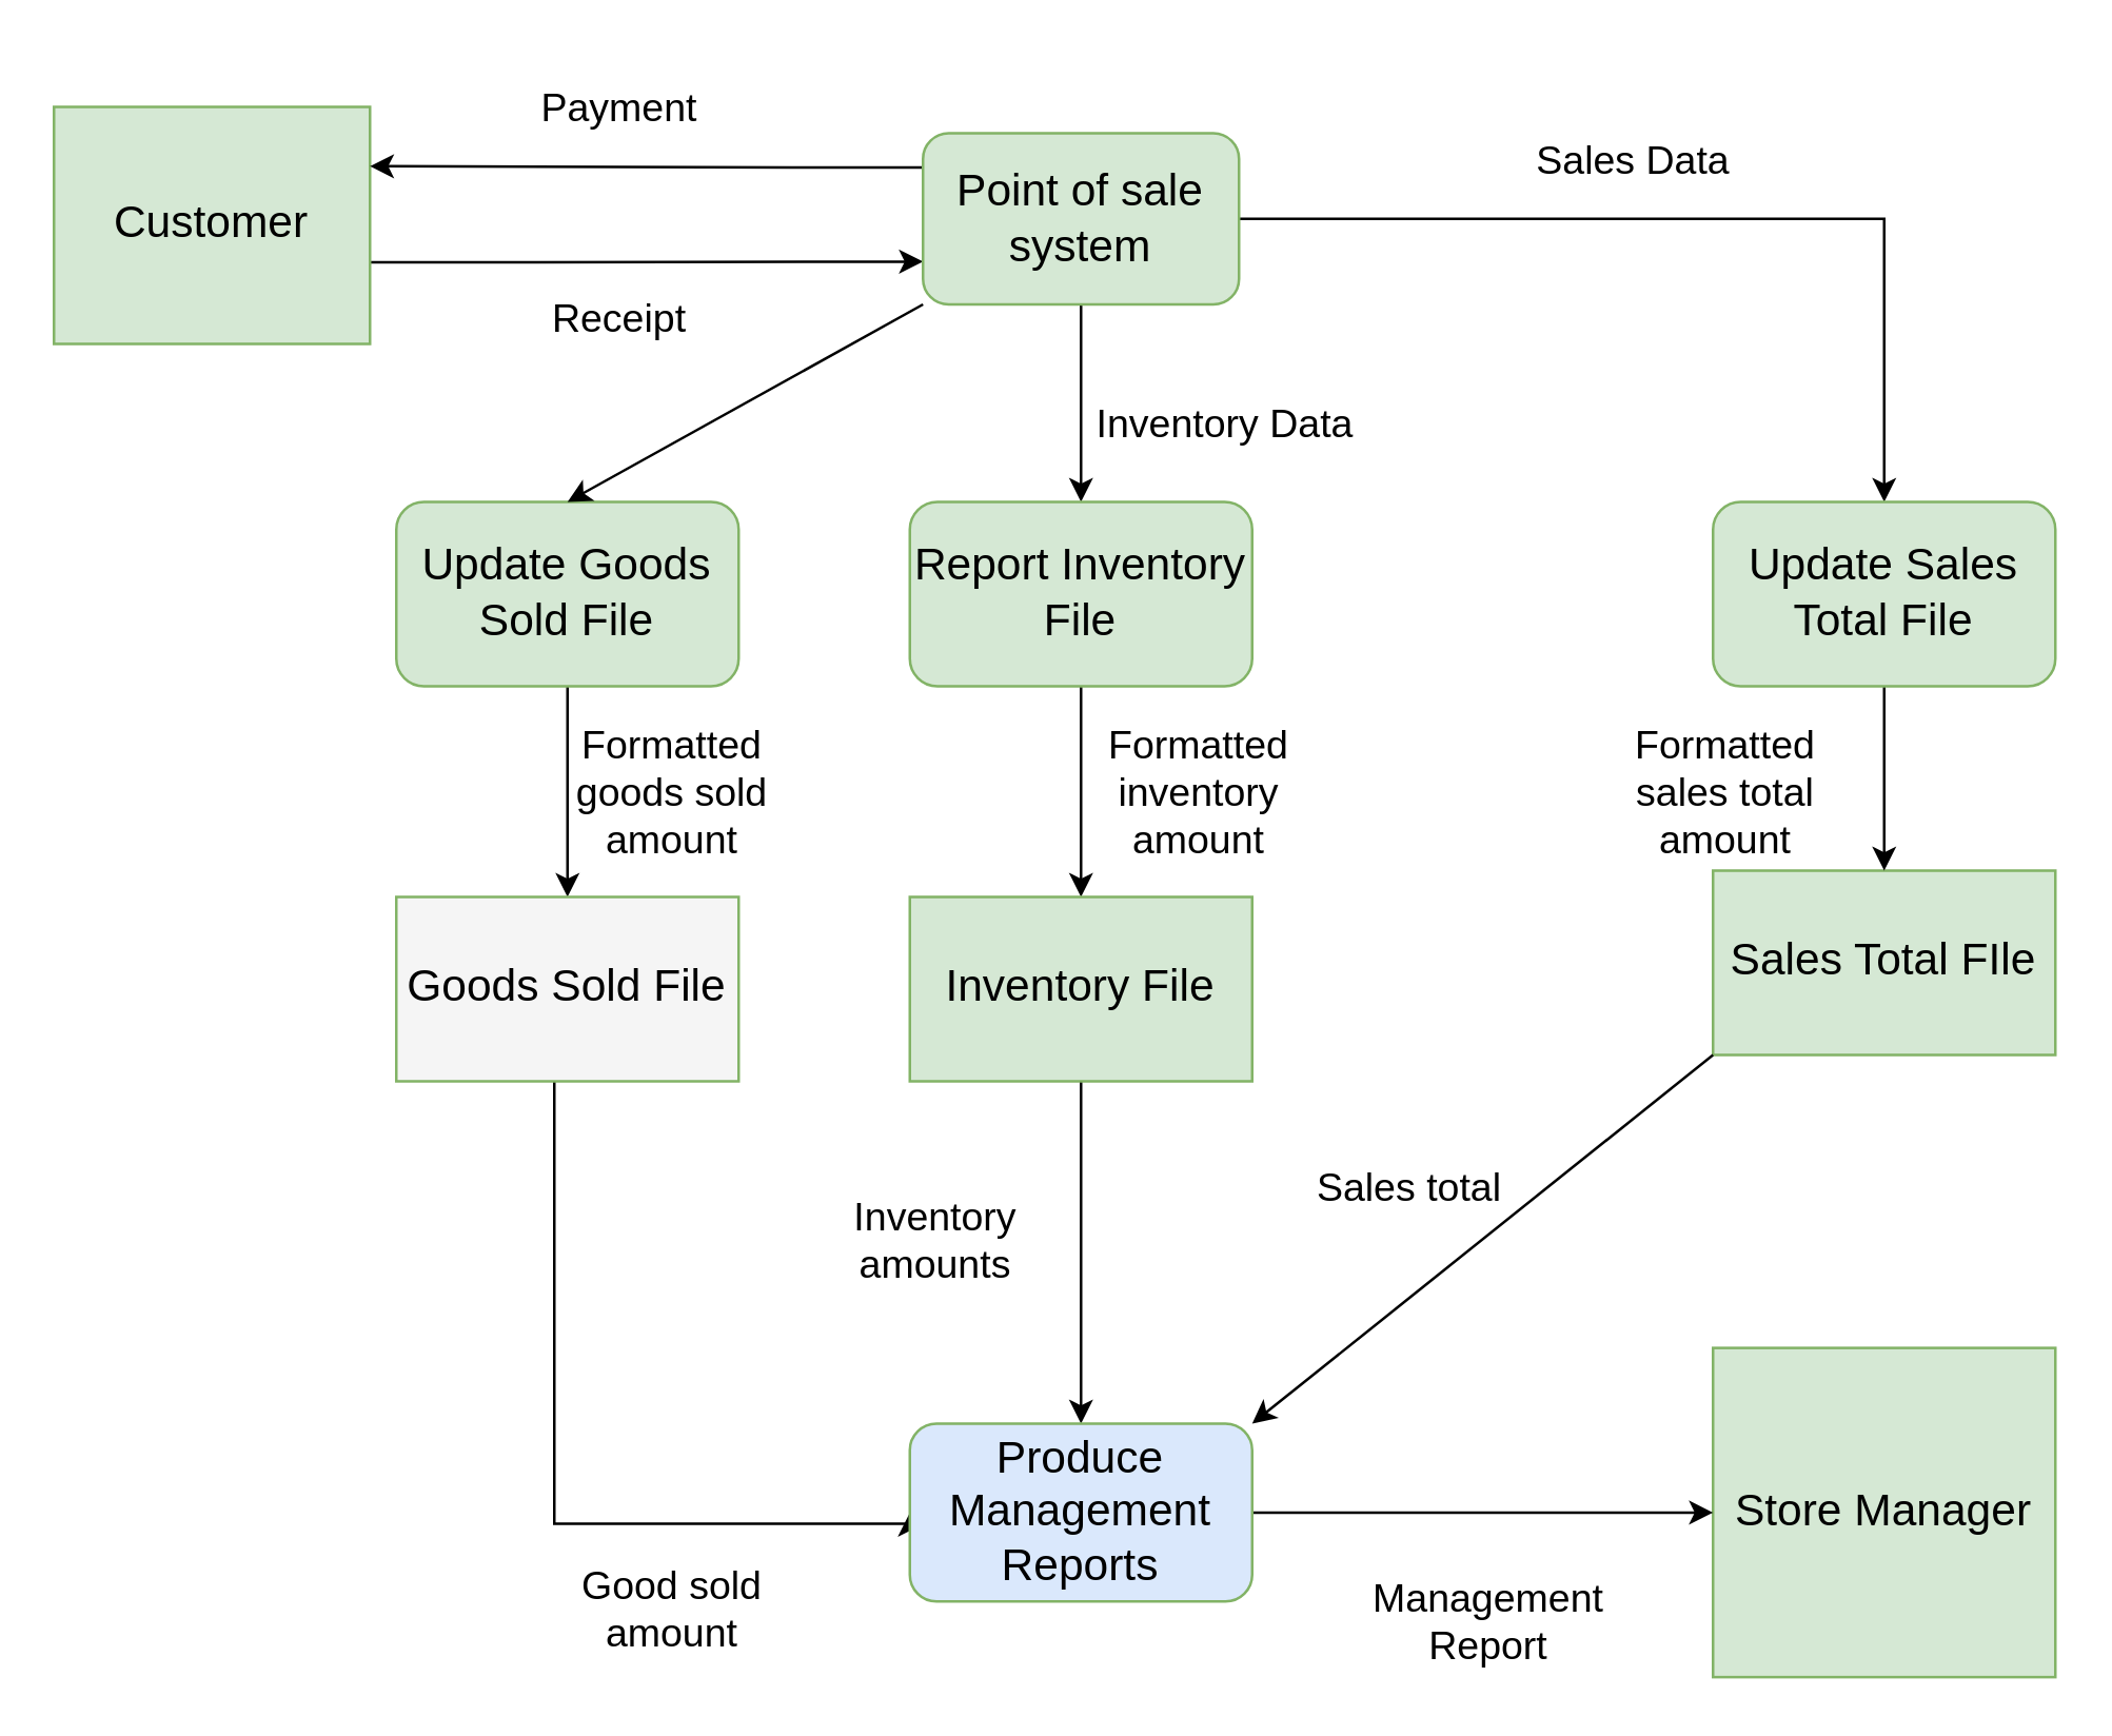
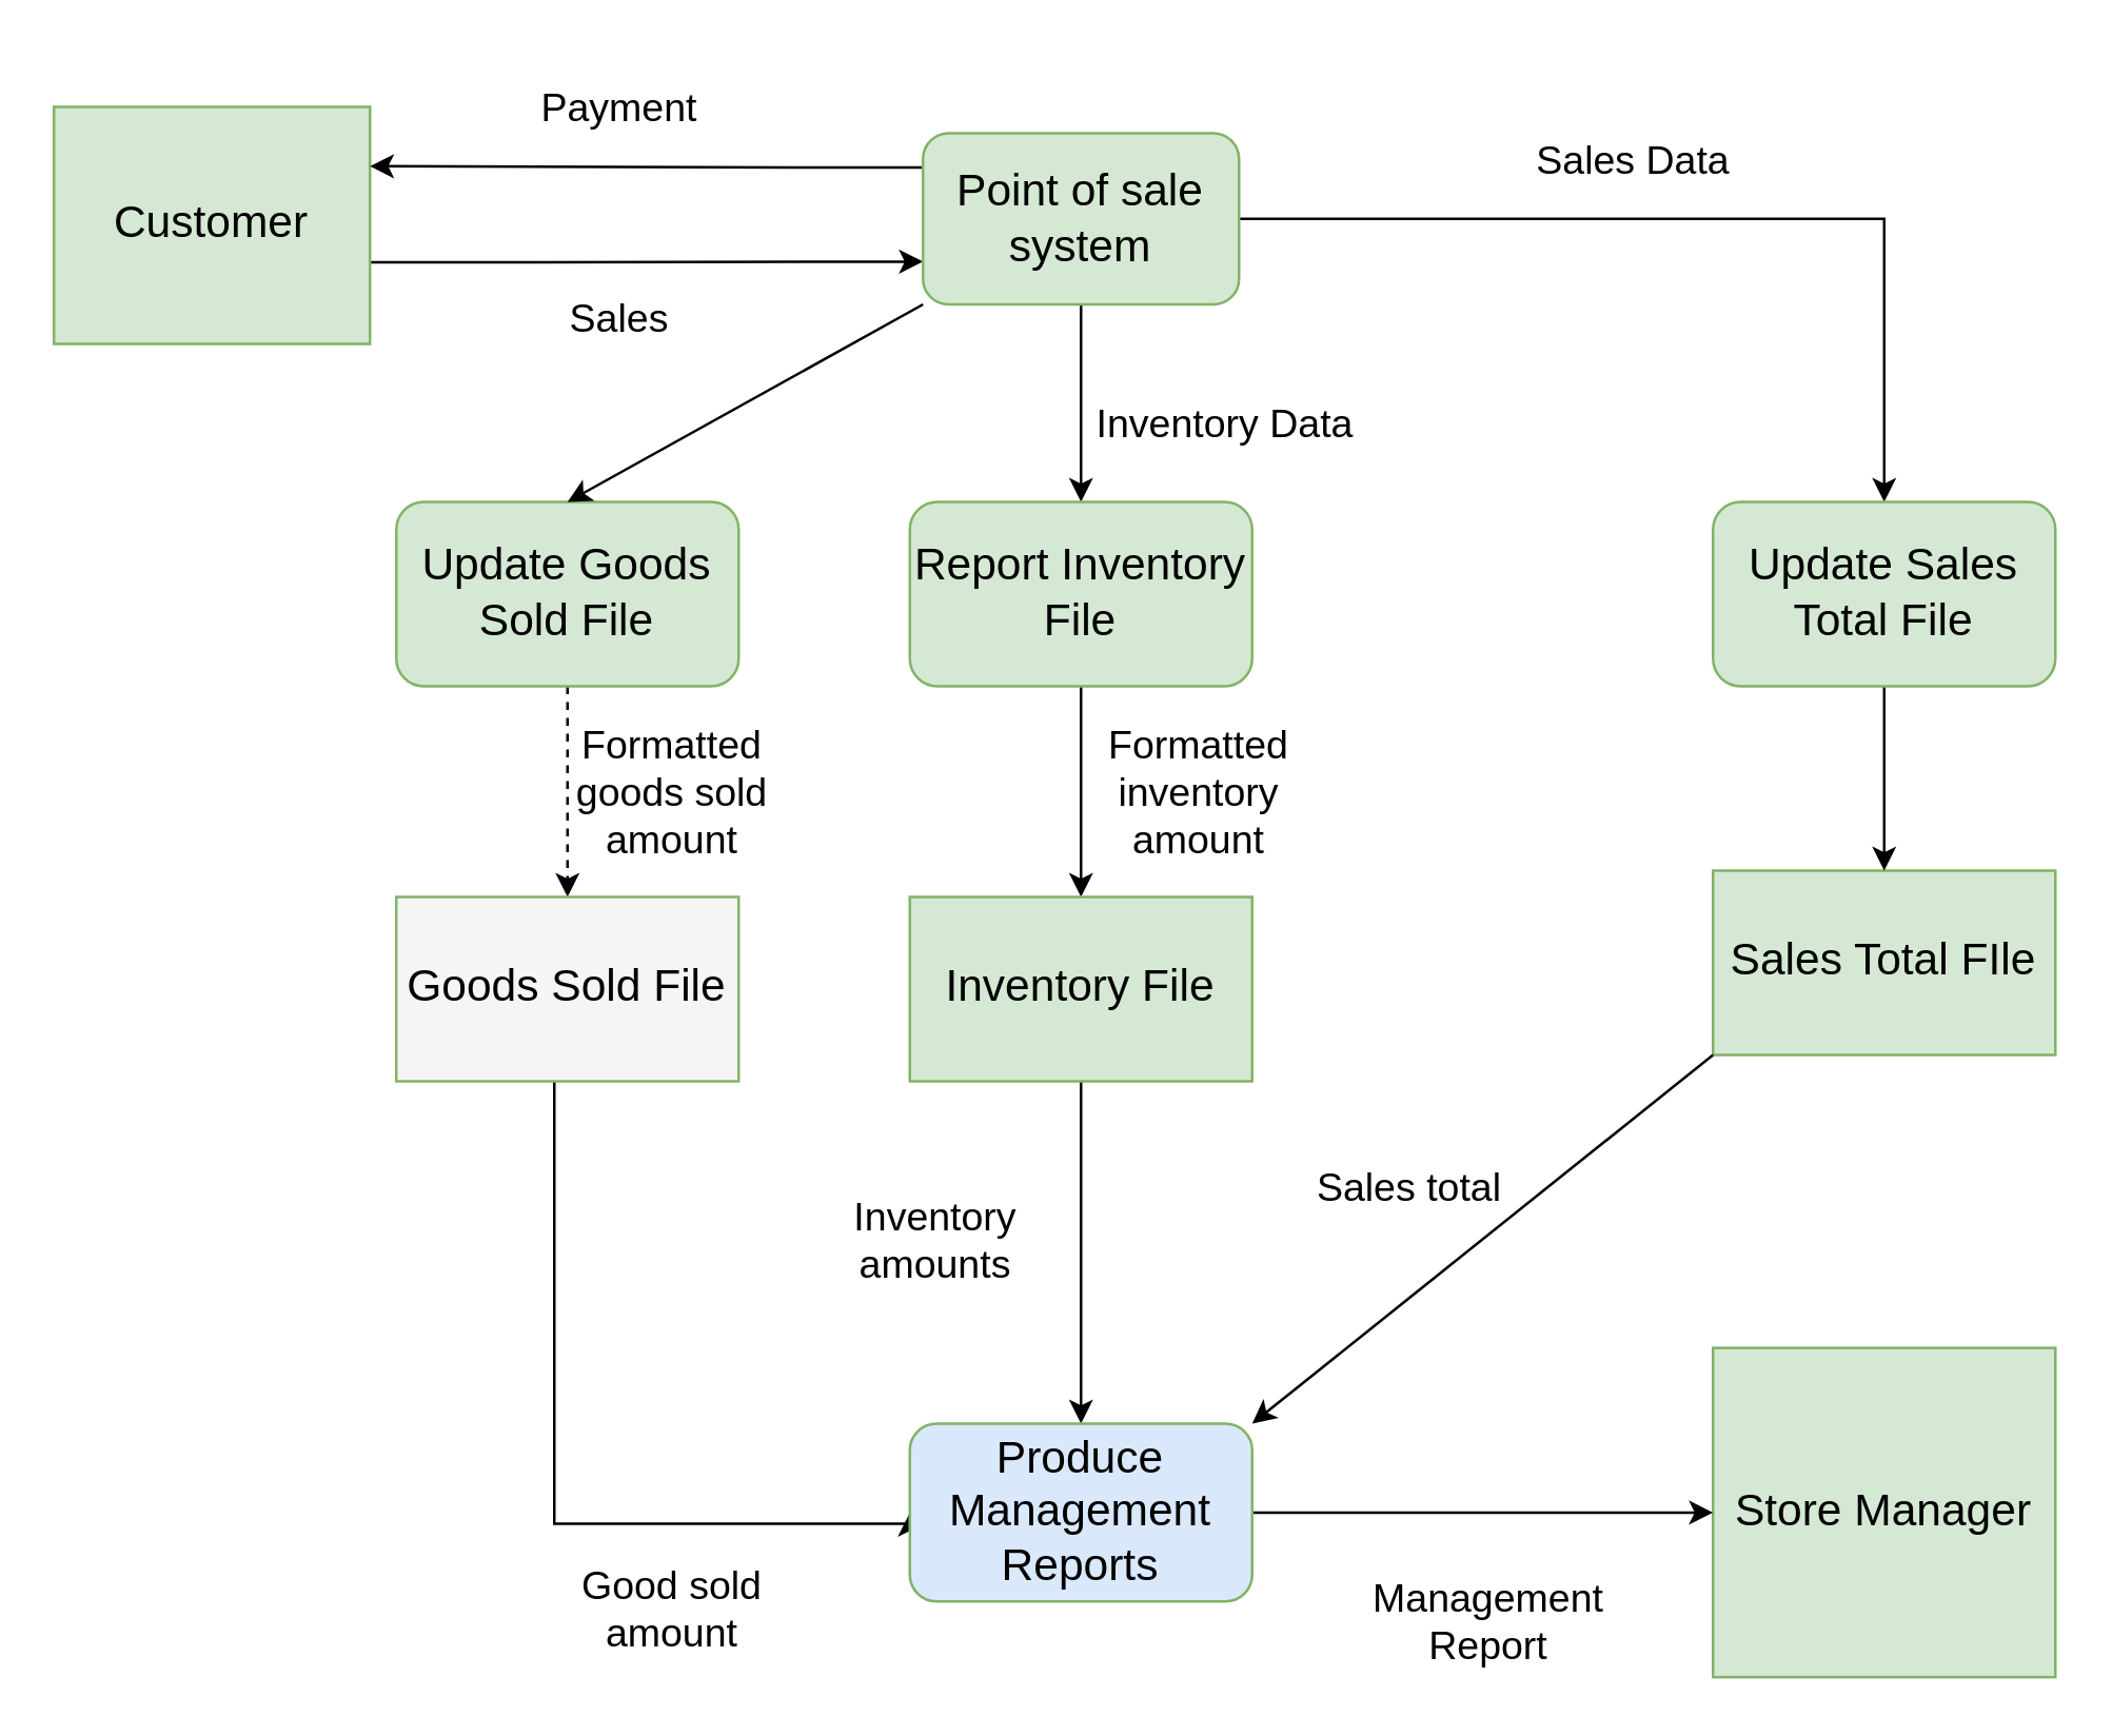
  <mxCell id="0" />
  <mxCell id="1" parent="0" />
  <mxCell id="2" style="edgeStyle=orthogonalEdgeStyle;rounded=0;orthogonalLoop=1;jettySize=auto;html=1;entryX=0;entryY=0.75;entryDx=0;entryDy=0;" edge="1" parent="1" source="3" target="7"><mxGeometry relative="1" as="geometry"><Array as="points"><mxPoint x="190" y="99" /><mxPoint x="190" y="99" /></Array></mxGeometry></mxCell>
  <mxCell id="3" value="&lt;font style=&quot;font-size: 17px&quot;&gt;Customer&lt;/font&gt;" style="rounded=0;whiteSpace=wrap;html=1;fillColor=#d5e8d4;strokeColor=#82b366;" vertex="1" parent="1"><mxGeometry x="20" y="40" width="120" height="90" as="geometry" /></mxCell>
  <mxCell id="4" style="edgeStyle=orthogonalEdgeStyle;rounded=0;orthogonalLoop=1;jettySize=auto;html=1;entryX=1;entryY=0.25;entryDx=0;entryDy=0;" edge="1" parent="1" source="7" target="3"><mxGeometry relative="1" as="geometry"><Array as="points"><mxPoint x="300" y="63" /><mxPoint x="300" y="63" /></Array></mxGeometry></mxCell>
  <mxCell id="5" style="edgeStyle=orthogonalEdgeStyle;rounded=0;orthogonalLoop=1;jettySize=auto;html=1;entryX=0.5;entryY=0;entryDx=0;entryDy=0;" edge="1" parent="1" source="7" target="11"><mxGeometry relative="1" as="geometry" /></mxCell>
  <mxCell id="6" style="edgeStyle=orthogonalEdgeStyle;rounded=0;orthogonalLoop=1;jettySize=auto;html=1;entryX=0.5;entryY=0;entryDx=0;entryDy=0;" edge="1" parent="1" source="7" target="13"><mxGeometry relative="1" as="geometry" /></mxCell>
  <mxCell id="7" value="&lt;font style=&quot;font-size: 17px&quot;&gt;Point of sale system&lt;/font&gt;" style="rounded=1;whiteSpace=wrap;html=1;fillColor=#d5e8d4;strokeColor=#82b366;" vertex="1" parent="1"><mxGeometry x="350" y="50" width="120" height="65" as="geometry" /></mxCell>
  <mxCell id="8" value="&lt;font style=&quot;font-size: 17px&quot;&gt;Store Manager&lt;/font&gt;" style="rounded=0;whiteSpace=wrap;html=1;fillColor=#d5e8d4;strokeColor=#82b366;" vertex="1" parent="1"><mxGeometry x="650" y="511.25" width="130" height="125" as="geometry" /></mxCell>
  <mxCell id="9" value="&lt;font style=&quot;font-size: 17px&quot;&gt;Sales Total FIle&lt;/font&gt;" style="rounded=0;whiteSpace=wrap;html=1;fillColor=#d5e8d4;strokeColor=#82b366;" vertex="1" parent="1"><mxGeometry x="650" y="330" width="130" height="70" as="geometry" /></mxCell>
  <mxCell id="10" style="edgeStyle=orthogonalEdgeStyle;rounded=0;orthogonalLoop=1;jettySize=auto;html=1;entryX=0.5;entryY=0;entryDx=0;entryDy=0;" edge="1" parent="1" source="11" target="9"><mxGeometry relative="1" as="geometry" /></mxCell>
  <mxCell id="11" value="&lt;font style=&quot;font-size: 17px&quot;&gt;Update Sales Total File&lt;/font&gt;" style="rounded=1;whiteSpace=wrap;html=1;fillColor=#d5e8d4;strokeColor=#82b366;" vertex="1" parent="1"><mxGeometry x="650" y="190" width="130" height="70" as="geometry" /></mxCell>
  <mxCell id="12" style="edgeStyle=orthogonalEdgeStyle;rounded=0;orthogonalLoop=1;jettySize=auto;html=1;entryX=0.5;entryY=0;entryDx=0;entryDy=0;" edge="1" parent="1" source="13" target="19"><mxGeometry relative="1" as="geometry" /></mxCell>
  <mxCell id="13" value="&lt;font style=&quot;font-size: 17px&quot;&gt;Report Inventory File&lt;/font&gt;" style="rounded=1;whiteSpace=wrap;html=1;fillColor=#d5e8d4;strokeColor=#82b366;" vertex="1" parent="1"><mxGeometry x="345" y="190" width="130" height="70" as="geometry" /></mxCell>
- <mxCell id="14" style="edgeStyle=orthogonalEdgeStyle;rounded=0;orthogonalLoop=1;jettySize=auto;html=1;entryX=0.5;entryY=0;entryDx=0;entryDy=0;" edge="1" parent="1" source="15" target="17"><mxGeometry relative="1" as="geometry" /></mxCell>
+ <mxCell id="14" style="edgeStyle=orthogonalEdgeStyle;rounded=0;orthogonalLoop=1;jettySize=auto;html=1;entryX=0.5;entryY=0;entryDx=0;entryDy=0;dashed=1;" edge="1" parent="1" source="15" target="17"><mxGeometry relative="1" as="geometry" /></mxCell>
  <mxCell id="15" value="&lt;font style=&quot;font-size: 17px&quot;&gt;Update Goods Sold File&lt;/font&gt;" style="rounded=1;whiteSpace=wrap;html=1;fillColor=#d5e8d4;strokeColor=#82b366;" vertex="1" parent="1"><mxGeometry x="150" y="190" width="130" height="70" as="geometry" /></mxCell>
  <mxCell id="16" style="edgeStyle=orthogonalEdgeStyle;rounded=0;orthogonalLoop=1;jettySize=auto;html=1;entryX=0;entryY=0.5;entryDx=0;entryDy=0;" edge="1" parent="1" source="17" target="21"><mxGeometry relative="1" as="geometry"><Array as="points"><mxPoint x="210" y="578" /></Array></mxGeometry></mxCell>
  <mxCell id="17" value="&lt;font style=&quot;font-size: 17px&quot;&gt;Goods Sold File&lt;/font&gt;" style="rounded=0;whiteSpace=wrap;html=1;fillColor=#f5f5f5;strokeColor=#82b366;" vertex="1" parent="1"><mxGeometry x="150" y="340" width="130" height="70" as="geometry" /></mxCell>
  <mxCell id="18" style="edgeStyle=orthogonalEdgeStyle;rounded=0;orthogonalLoop=1;jettySize=auto;html=1;" edge="1" parent="1" source="19" target="21"><mxGeometry relative="1" as="geometry" /></mxCell>
  <mxCell id="19" value="&lt;font style=&quot;font-size: 17px&quot;&gt;Inventory File&lt;/font&gt;" style="rounded=0;whiteSpace=wrap;html=1;fillColor=#d5e8d4;strokeColor=#82b366;" vertex="1" parent="1"><mxGeometry x="345" y="340" width="130" height="70" as="geometry" /></mxCell>
  <mxCell id="20" style="edgeStyle=orthogonalEdgeStyle;rounded=0;orthogonalLoop=1;jettySize=auto;html=1;entryX=0;entryY=0.5;entryDx=0;entryDy=0;" edge="1" parent="1" source="21" target="8"><mxGeometry relative="1" as="geometry" /></mxCell>
  <mxCell id="21" value="&lt;font style=&quot;font-size: 17px&quot;&gt;Produce Management Reports&lt;/font&gt;" style="rounded=1;whiteSpace=wrap;html=1;fillColor=#dae8fc;strokeColor=#82b366;" vertex="1" parent="1"><mxGeometry x="345" y="540" width="130" height="67.5" as="geometry" /></mxCell>
  <mxCell id="22" value="" style="endArrow=classic;html=1;exitX=0;exitY=1;exitDx=0;exitDy=0;entryX=1;entryY=0;entryDx=0;entryDy=0;" edge="1" parent="1" source="9" target="21"><mxGeometry width="50" height="50" relative="1" as="geometry"><mxPoint x="330" y="340" as="sourcePoint" /><mxPoint x="380" y="290" as="targetPoint" /></mxGeometry></mxCell>
  <mxCell id="23" value="" style="endArrow=classic;html=1;exitX=0;exitY=1;exitDx=0;exitDy=0;entryX=0.5;entryY=0;entryDx=0;entryDy=0;" edge="1" parent="1" source="7" target="15"><mxGeometry width="50" height="50" relative="1" as="geometry"><mxPoint x="330" y="340" as="sourcePoint" /><mxPoint x="380" y="290" as="targetPoint" /></mxGeometry></mxCell>
  <mxCell id="24" value="&lt;font style=&quot;font-size: 15px&quot;&gt;Payment&lt;/font&gt;" style="text;html=1;strokeColor=none;fillColor=none;align=center;verticalAlign=middle;whiteSpace=wrap;rounded=0;" vertex="1" parent="1"><mxGeometry x="190" y="20" width="90" height="40" as="geometry" /></mxCell>
- <mxCell id="25" value="&lt;font style=&quot;font-size: 15px&quot;&gt;Receipt&lt;/font&gt;" style="text;html=1;strokeColor=none;fillColor=none;align=center;verticalAlign=middle;whiteSpace=wrap;rounded=0;" vertex="1" parent="1"><mxGeometry x="190" y="100" width="90" height="40" as="geometry" /></mxCell>
+ <mxCell id="25" value="&lt;font style=&quot;font-size: 15px&quot;&gt;Sales&lt;/font&gt;" style="text;html=1;strokeColor=none;fillColor=none;align=center;verticalAlign=middle;whiteSpace=wrap;rounded=0;" vertex="1" parent="1"><mxGeometry x="190" y="100" width="90" height="40" as="geometry" /></mxCell>
  <mxCell id="26" value="&lt;font style=&quot;font-size: 15px&quot;&gt;Inventory Data&lt;/font&gt;" style="text;html=1;strokeColor=none;fillColor=none;align=center;verticalAlign=middle;whiteSpace=wrap;rounded=0;" vertex="1" parent="1"><mxGeometry x="410" y="140" width="110" height="40" as="geometry" /></mxCell>
  <mxCell id="27" value="&lt;font style=&quot;font-size: 15px&quot;&gt;Sales Data&lt;/font&gt;" style="text;html=1;strokeColor=none;fillColor=none;align=center;verticalAlign=middle;whiteSpace=wrap;rounded=0;" vertex="1" parent="1"><mxGeometry x="560" y="40" width="120" height="40" as="geometry" /></mxCell>
- <mxCell id="28" value="&lt;font style=&quot;font-size: 15px&quot;&gt;Formatted sales total amount&lt;/font&gt;" style="text;html=1;strokeColor=none;fillColor=none;align=center;verticalAlign=middle;whiteSpace=wrap;rounded=0;" vertex="1" parent="1"><mxGeometry x="610" y="280" width="90" height="40" as="geometry" /></mxCell>
  <mxCell id="29" value="&lt;font style=&quot;font-size: 15px&quot;&gt;Formatted inventory amount&lt;/font&gt;" style="text;html=1;strokeColor=none;fillColor=none;align=center;verticalAlign=middle;whiteSpace=wrap;rounded=0;" vertex="1" parent="1"><mxGeometry x="410" y="280" width="90" height="40" as="geometry" /></mxCell>
  <mxCell id="30" value="&lt;font style=&quot;font-size: 15px&quot;&gt;Formatted goods sold amount&lt;/font&gt;" style="text;html=1;strokeColor=none;fillColor=none;align=center;verticalAlign=middle;whiteSpace=wrap;rounded=0;" vertex="1" parent="1"><mxGeometry x="210" y="280" width="90" height="40" as="geometry" /></mxCell>
  <mxCell id="31" value="&lt;font style=&quot;font-size: 15px&quot;&gt;Good sold amount&lt;/font&gt;" style="text;html=1;strokeColor=none;fillColor=none;align=center;verticalAlign=middle;whiteSpace=wrap;rounded=0;" vertex="1" parent="1"><mxGeometry x="210" y="590" width="90" height="40" as="geometry" /></mxCell>
  <mxCell id="32" value="&lt;font style=&quot;font-size: 15px&quot;&gt;Management Report&lt;/font&gt;" style="text;html=1;strokeColor=none;fillColor=none;align=center;verticalAlign=middle;whiteSpace=wrap;rounded=0;" vertex="1" parent="1"><mxGeometry x="520" y="595" width="90" height="40" as="geometry" /></mxCell>
  <mxCell id="33" value="&lt;span style=&quot;font-size: 15px&quot;&gt;Sales total&lt;/span&gt;" style="text;html=1;strokeColor=none;fillColor=none;align=center;verticalAlign=middle;whiteSpace=wrap;rounded=0;" vertex="1" parent="1"><mxGeometry x="490" y="430" width="90" height="40" as="geometry" /></mxCell>
  <mxCell id="34" value="&lt;font style=&quot;font-size: 15px&quot;&gt;Inventory amounts&lt;/font&gt;" style="text;html=1;strokeColor=none;fillColor=none;align=center;verticalAlign=middle;whiteSpace=wrap;rounded=0;" vertex="1" parent="1"><mxGeometry x="310" y="450" width="90" height="40" as="geometry" /></mxCell>
  <mxCell id="35" style="edgeStyle=orthogonalEdgeStyle;rounded=0;orthogonalLoop=1;jettySize=auto;html=1;exitX=0.5;exitY=1;exitDx=0;exitDy=0;" edge="1" parent="1" source="31" target="31"><mxGeometry relative="1" as="geometry" /></mxCell>
